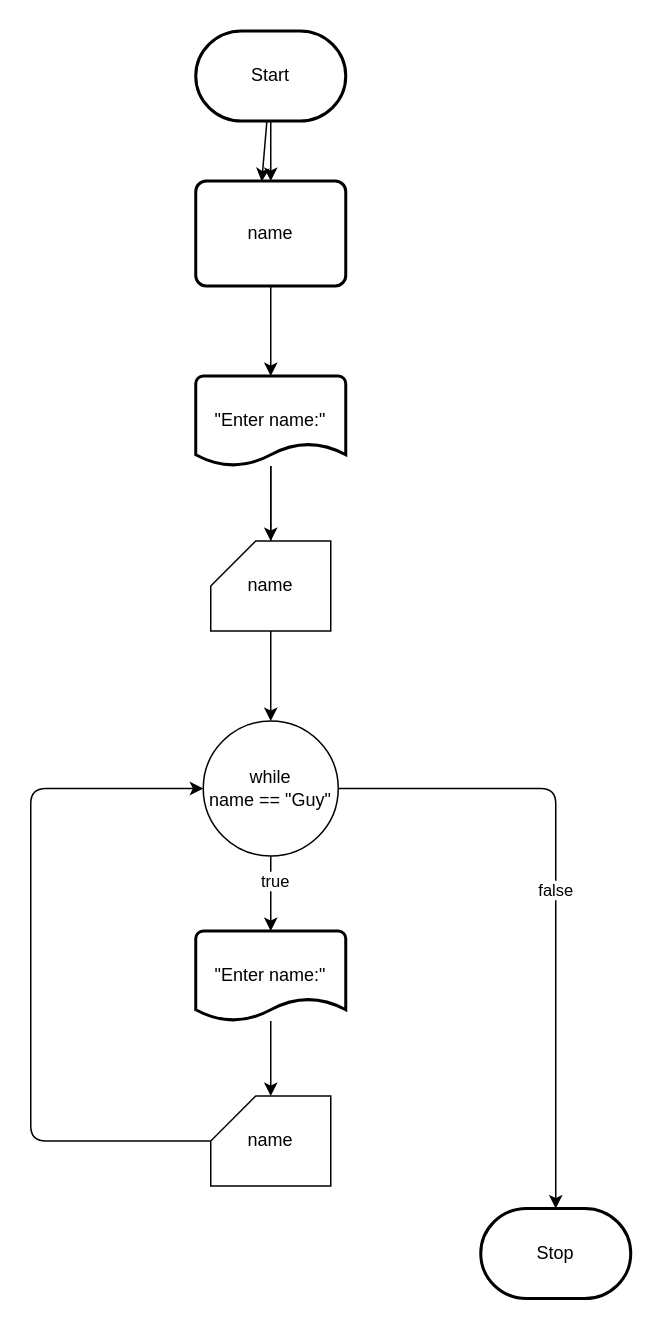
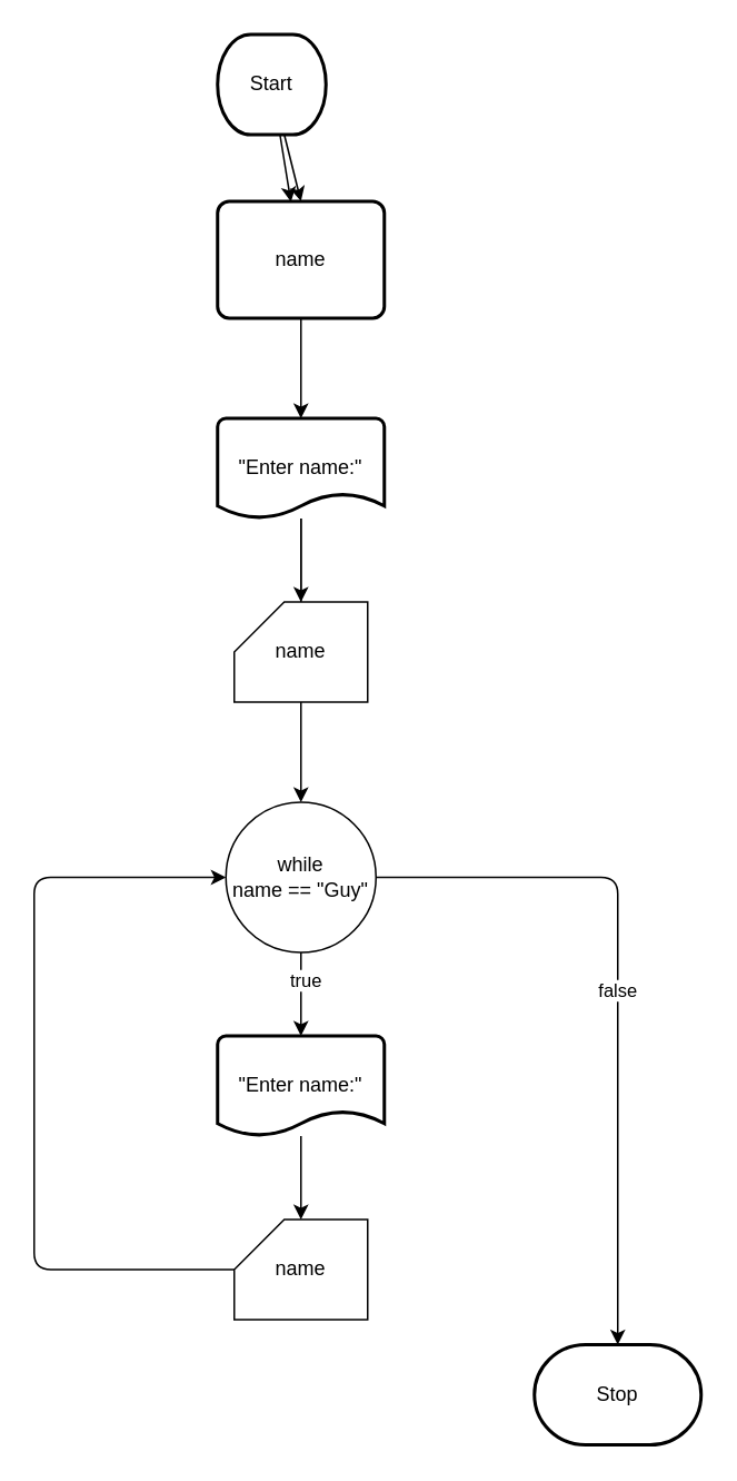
  <mxCell id="0" />
  <mxCell id="1" parent="0" />
  <mxCell id="2" style="edgeStyle=none;html=1;entryX=0.44;entryY=0.005;entryDx=0;entryDy=0;entryPerimeter=0;" edge="1" parent="1" source="4" target="6"><mxGeometry relative="1" as="geometry" /></mxCell>
  <mxCell id="3" style="edgeStyle=none;html=1;entryX=0.5;entryY=0;entryDx=0;entryDy=0;strokeColor=#000000;" edge="1" parent="1" source="4" target="6"><mxGeometry relative="1" as="geometry" /></mxCell>
- <mxCell id="4" value="Start" style="strokeWidth=2;html=1;shape=mxgraph.flowchart.terminator;whiteSpace=wrap;" vertex="1" parent="1"><mxGeometry x="130" y="20" width="100" height="60" as="geometry" /></mxCell>
+ <mxCell id="4" value="Start" style="strokeWidth=2;html=1;shape=mxgraph.flowchart.terminator;whiteSpace=wrap;" vertex="1" parent="1"><mxGeometry x="130" y="20" width="65" height="60" as="geometry" /></mxCell>
  <mxCell id="5" style="edgeStyle=none;html=1;entryX=0.5;entryY=0;entryDx=0;entryDy=0;entryPerimeter=0;strokeColor=#000000;" edge="1" parent="1" source="6" target="9"><mxGeometry relative="1" as="geometry" /></mxCell>
  <mxCell id="6" value="name" style="rounded=1;whiteSpace=wrap;html=1;absoluteArcSize=1;arcSize=14;strokeWidth=2;" vertex="1" parent="1"><mxGeometry x="130" y="120" width="100" height="70" as="geometry" /></mxCell>
  <mxCell id="7" style="edgeStyle=none;html=1;entryX=0.5;entryY=0;entryDx=0;entryDy=0;entryPerimeter=0;strokeColor=#000000;" edge="1" parent="1" source="9" target="11"><mxGeometry relative="1" as="geometry" /></mxCell>
  <mxCell id="8" value="" style="edgeStyle=none;html=1;strokeColor=#000000;" edge="1" parent="1" source="9"><mxGeometry relative="1" as="geometry"><mxPoint x="180" y="390" as="targetPoint" /></mxGeometry></mxCell>
  <mxCell id="9" value="&quot;Enter name:&quot;" style="strokeWidth=2;html=1;shape=mxgraph.flowchart.document2;whiteSpace=wrap;size=0.25;" vertex="1" parent="1"><mxGeometry x="130" y="250" width="100" height="60" as="geometry" /></mxCell>
  <mxCell id="10" style="edgeStyle=none;html=1;entryX=0.5;entryY=0;entryDx=0;entryDy=0;strokeColor=#000000;" edge="1" parent="1" source="11" target="15"><mxGeometry relative="1" as="geometry" /></mxCell>
  <mxCell id="11" value="name" style="shape=card;whiteSpace=wrap;html=1;" vertex="1" parent="1"><mxGeometry x="140" y="360" width="80" height="60" as="geometry" /></mxCell>
  <mxCell id="12" style="edgeStyle=none;html=1;entryX=0.5;entryY=0;entryDx=0;entryDy=0;entryPerimeter=0;strokeColor=#000000;" edge="1" parent="1" source="15" target="17"><mxGeometry relative="1" as="geometry" /></mxCell>
  <mxCell id="13" value="true" style="edgeLabel;html=1;align=center;verticalAlign=middle;resizable=0;points=[];" vertex="1" connectable="0" parent="12"><mxGeometry x="-0.34" y="2" relative="1" as="geometry"><mxPoint as="offset" /></mxGeometry></mxCell>
  <mxCell id="14" value="false" style="edgeStyle=none;html=1;strokeColor=#000000;" edge="1" parent="1" source="15" target="20"><mxGeometry relative="1" as="geometry"><Array as="points"><mxPoint x="370" y="525" /></Array></mxGeometry></mxCell>
  <mxCell id="15" value="while&lt;br&gt;name == &quot;Guy&quot;" style="ellipse;whiteSpace=wrap;html=1;aspect=fixed;" vertex="1" parent="1"><mxGeometry x="135" y="480" width="90" height="90" as="geometry" /></mxCell>
  <mxCell id="16" style="edgeStyle=none;html=1;entryX=0.5;entryY=0;entryDx=0;entryDy=0;entryPerimeter=0;strokeColor=#000000;" edge="1" parent="1" source="17" target="19"><mxGeometry relative="1" as="geometry" /></mxCell>
  <mxCell id="17" value="&quot;Enter name:&quot;" style="strokeWidth=2;html=1;shape=mxgraph.flowchart.document2;whiteSpace=wrap;size=0.25;" vertex="1" parent="1"><mxGeometry x="130" y="620" width="100" height="60" as="geometry" /></mxCell>
  <mxCell id="18" style="edgeStyle=none;html=1;entryX=0;entryY=0.5;entryDx=0;entryDy=0;strokeColor=#000000;" edge="1" parent="1" source="19" target="15"><mxGeometry relative="1" as="geometry"><Array as="points"><mxPoint x="20" y="760" /><mxPoint x="20" y="525" /></Array></mxGeometry></mxCell>
  <mxCell id="19" value="name" style="shape=card;whiteSpace=wrap;html=1;" vertex="1" parent="1"><mxGeometry x="140" y="730" width="80" height="60" as="geometry" /></mxCell>
  <mxCell id="20" value="Stop" style="strokeWidth=2;html=1;shape=mxgraph.flowchart.terminator;whiteSpace=wrap;" vertex="1" parent="1"><mxGeometry x="320" y="805" width="100" height="60" as="geometry" /></mxCell>
